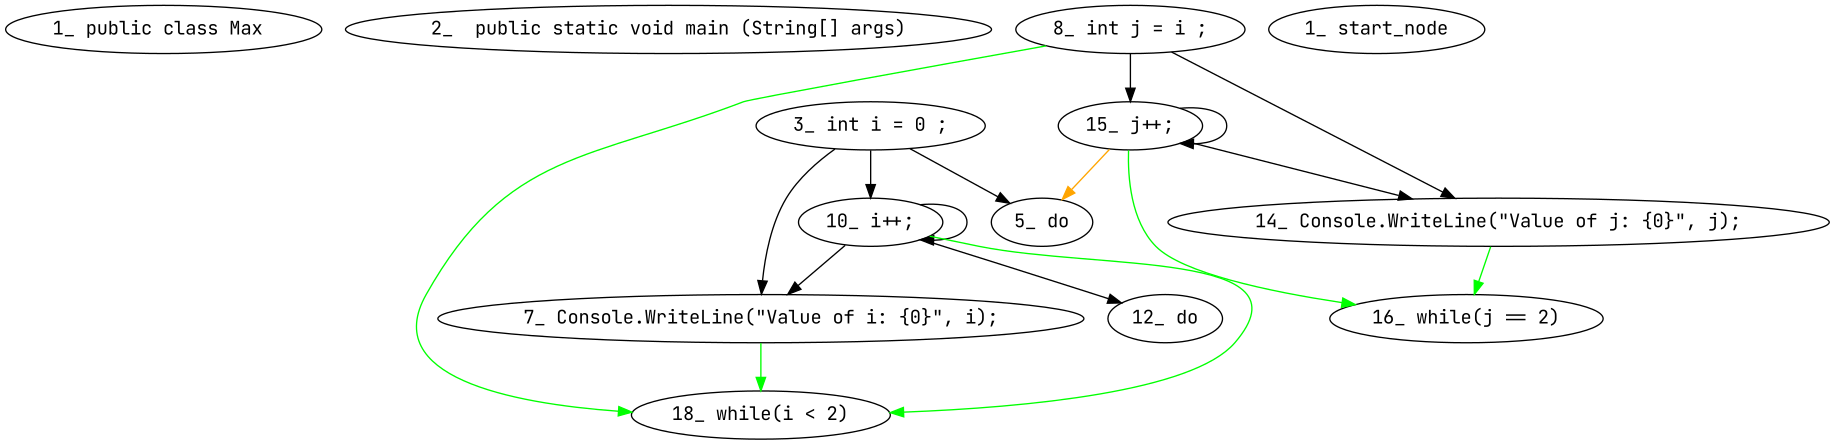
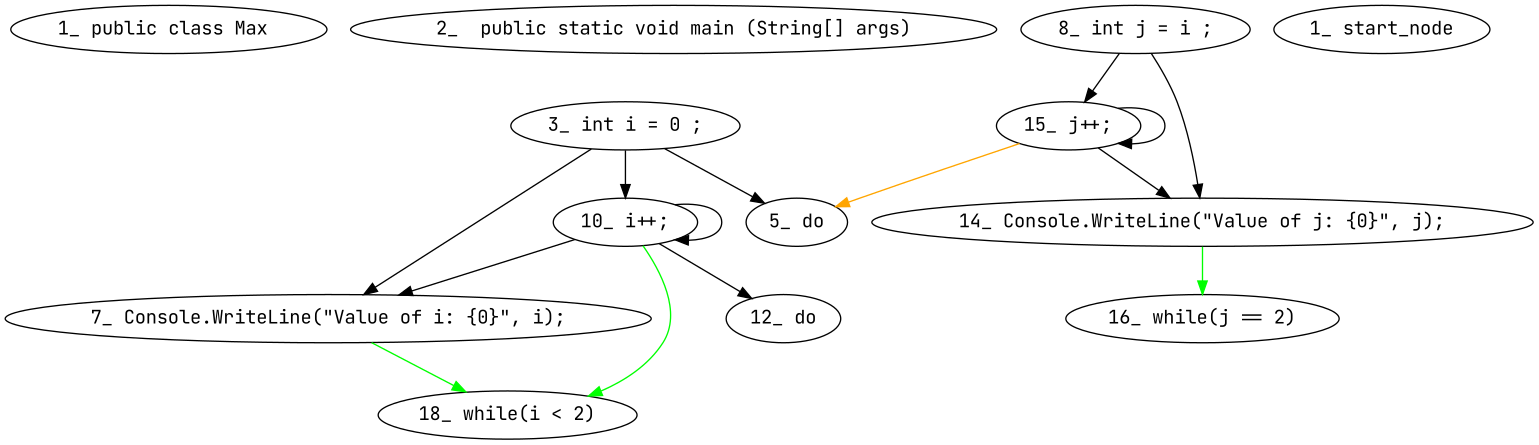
  digraph {
    fontname="JetBrains Mono"
    node [fontname="JetBrains Mono" type_label=expression_statement]
    edge [fontname="JetBrains Mono"]
    n1 [label="1_\ public\ class\ Max\ " type_label=class_declaration]
    n2 [label="2_\ \ public\ static\ void\ main\ \(String\[\]\ args\)" type_label=method_declaration]
    n3 [label="3_\ int\ i\ =\ 0\ ;" type_label=local_declaration]
    n4 [label="7_\ Console\.WriteLine\(\"Value\ of\ i:\ \{0\}\",\ i\);"]
    n5 [label="10_\ i\+\+;"]
    n6 [label="5_\ do" type_label=do]
    n7 [label="18_\ while\(i\ <\ 2\)" type_label=while]
    n8 [label="8_\ int\ j\ =\ i\ ;" type_label=local_declaration]
    n9 [label="14_\ Console\.WriteLine\(\"Value\ of\ j:\ \{0\}\",\ j\);"]
    n10 [label="15_\ j\+\+;"]
    n11 [label="12_\ do" type_label=do]
    n12 [label="16_\ while\(j\ ==\ 2\)" type_label=while]
    n13 [label="1_\ start_node" type_label=start]
    n3 -> n4 [used_def=i]
    n3 -> n5 [used_def=i]
    n3 -> n6 [used_def=i]
    n4 -> n7 [color=green]
    n5 -> n4 [used_def=i]
    n5 -> n5 [used_def=i]
    n5 -> n7 [color=green]
    n5 -> n11 [used_def=i]
-   n8 -> n7 [color=green]
    n8 -> n9 [used_def=j]
    n8 -> n10 [used_def=j]
    n9 -> n12 [color=green]
    n10 -> n6 [color=orange]
    n10 -> n9 [used_def=j]
    n10 -> n10 [used_def=j]
-   n10 -> n12 [color=green]
  }
